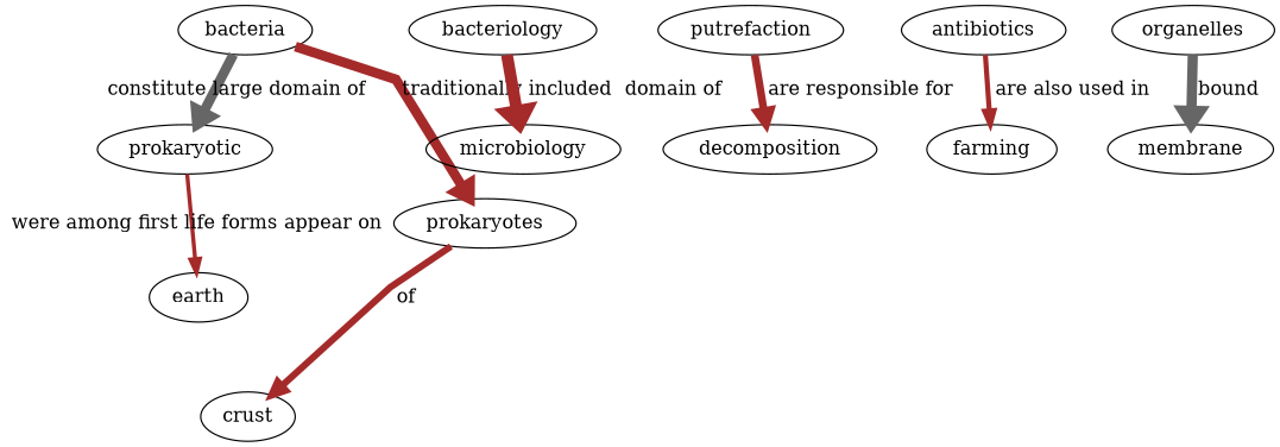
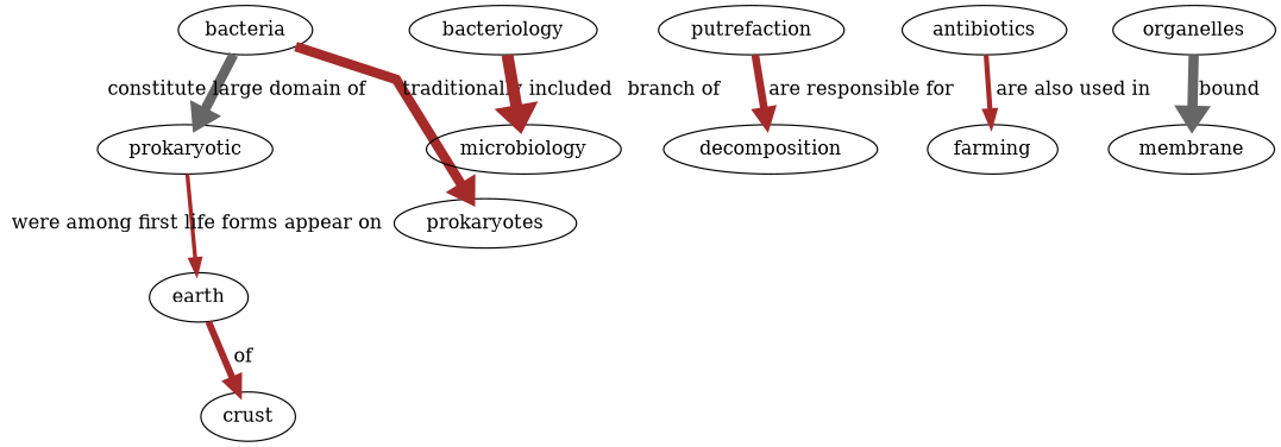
  strict digraph {
    splines=false
    edge [color=brown]
    bacteria
    prokaryotic
    prokaryotes
    earth
    crust
    bacteriology
    microbiology
    putrefaction
    decomposition
    antibiotics
    farming
    organelles
    membrane
    bacteria -> prokaryotic [color=gray40 label=" constitute large domain of" penwidth=7.18735478882 weight=0.718735478882]
    bacteria -> prokaryotes [label=" traditionally included " penwidth=7.18429452163 weight=0.718429452163]
    prokaryotic -> earth [label=" were among first life forms appear on" penwidth=2.91792942304 weight=0.291792942304]
-   prokaryotes -> crust [label=" of " penwidth=4.98336017205 weight=0.498336017205]
-   bacteriology -> microbiology [label=" domain of " penwidth=8.62883692935 weight=0.862883692935]
+   earth -> crust [label=" of " penwidth=4.98336017205 weight=0.498336017205]
+   bacteriology -> microbiology [label=" branch of " penwidth=8.62883692935 weight=0.862883692935]
    putrefaction -> decomposition [label=" are responsible for " penwidth=5.66451137161 weight=0.566451137161]
    antibiotics -> farming [label=" are also used in " penwidth=3.65297881713 weight=0.365297881713]
    organelles -> membrane [color=gray40 label=" bound " penwidth=7.43745275912 weight=0.743745275912]
  }
